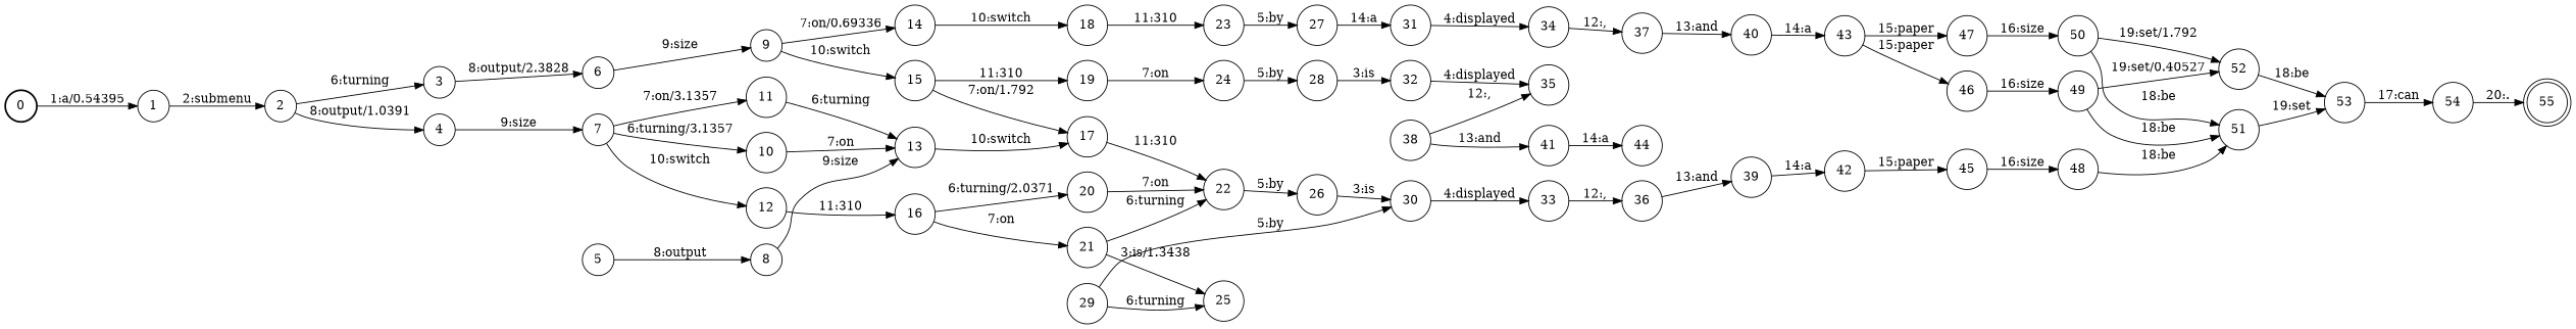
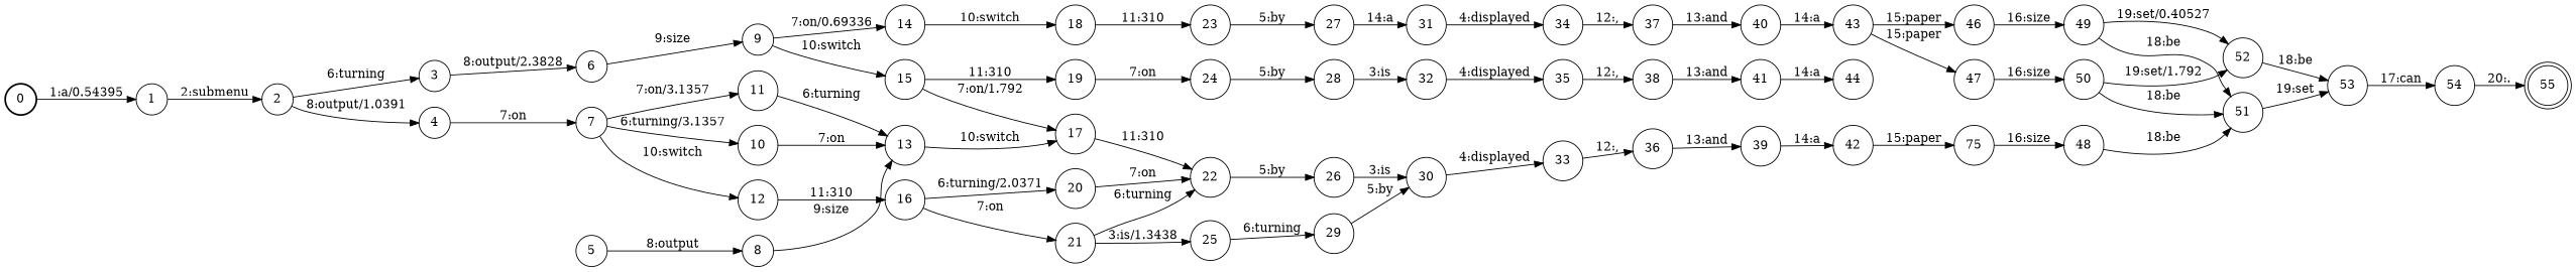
  digraph {
    nodesep=0.25
    rankdir=LR
    ranksep=0.4
    node [fontsize=14 shape=circle style=solid]
    edge [fontsize=14]
    n1 [label=0 style=bold]
    n2 [label=1]
    n3 [label=2]
    n4 [label=3]
    n5 [label=4]
    n6 [label=6]
    n7 [label=7]
    n8 [label=5]
    n9 [label=8]
    n10 [label=9]
    n11 [label=10]
    n12 [label=11]
    n13 [label=12]
    n14 [label=13]
    n15 [label=14]
    n16 [label=15]
    n17 [label=16]
    n18 [label=17]
    n19 [label=18]
    n20 [label=19]
    n21 [label=20]
    n22 [label=21]
    n23 [label=22]
    n24 [label=23]
    n25 [label=24]
    n26 [label=25]
    n27 [label=26]
    n28 [label=27]
    n29 [label=28]
    n30 [label=29]
    n31 [label=30]
    n32 [label=31]
    n33 [label=32]
    n34 [label=33]
    n35 [label=34]
    n36 [label=35]
    n37 [label=36]
    n38 [label=37]
    n39 [label=38]
    n40 [label=39]
    n41 [label=40]
    n42 [label=41]
    n43 [label=42]
    n44 [label=43]
    n45 [label=44]
-   n46 [label=45]
+   n46 [label=75]
    n47 [label=46]
    n48 [label=47]
    n49 [label=48]
    n50 [label=49]
    n51 [label=50]
    n52 [label=51]
    n53 [label=52]
    n54 [label=53]
    n55 [label=54]
    n56 [label=55 shape=doublecircle]
    n1 -> n2 [label="1:a/0.54395"]
    n2 -> n3 [label="2:submenu"]
    n3 -> n4 [label="6:turning"]
    n3 -> n5 [label="8:output/1.0391"]
    n4 -> n6 [label="8:output/2.3828"]
-   n5 -> n7 [label="9:size"]
+   n5 -> n7 [label="7:on"]
    n6 -> n10 [label="9:size"]
    n7 -> n11 [label="6:turning/3.1357"]
    n7 -> n12 [label="7:on/3.1357"]
    n7 -> n13 [label="10:switch"]
    n8 -> n9 [label="8:output"]
    n9 -> n14 [label="9:size"]
    n10 -> n15 [label="7:on/0.69336"]
    n10 -> n16 [label="10:switch"]
    n11 -> n14 [label="7:on"]
    n12 -> n14 [label="6:turning"]
    n13 -> n17 [label="11:310"]
    n14 -> n18 [label="10:switch"]
    n15 -> n19 [label="10:switch"]
    n16 -> n18 [label="7:on/1.792"]
    n16 -> n20 [label="11:310"]
    n17 -> n21 [label="6:turning/2.0371"]
    n17 -> n22 [label="7:on"]
    n18 -> n23 [label="11:310"]
    n19 -> n24 [label="11:310"]
    n20 -> n25 [label="7:on"]
    n21 -> n23 [label="7:on"]
    n22 -> n23 [label="6:turning"]
    n22 -> n26 [label="3:is/1.3438"]
    n23 -> n27 [label="5:by"]
    n24 -> n28 [label="5:by"]
    n25 -> n29 [label="5:by"]
-   n30 -> n26 [label="6:turning"]
+   n26 -> n30 [label="6:turning"]
    n27 -> n31 [label="3:is"]
    n28 -> n32 [label="14:a"]
    n29 -> n33 [label="3:is"]
    n30 -> n31 [label="5:by"]
    n31 -> n34 [label="4:displayed"]
    n32 -> n35 [label="4:displayed"]
    n33 -> n36 [label="4:displayed"]
    n34 -> n37 [label="12:,"]
    n35 -> n38 [label="12:,"]
-   n39 -> n36 [label="12:,"]
+   n36 -> n39 [label="12:,"]
    n37 -> n40 [label="13:and"]
    n38 -> n41 [label="13:and"]
    n39 -> n42 [label="13:and"]
    n40 -> n43 [label="14:a"]
    n41 -> n44 [label="14:a"]
    n42 -> n45 [label="14:a"]
    n43 -> n46 [label="15:paper"]
    n44 -> n47 [label="15:paper"]
    n44 -> n48 [label="15:paper"]
    n46 -> n49 [label="16:size"]
    n47 -> n50 [label="16:size"]
    n48 -> n51 [label="16:size"]
    n49 -> n52 [label="18:be"]
    n50 -> n52 [label="18:be"]
    n50 -> n53 [label="19:set/0.40527"]
    n51 -> n52 [label="18:be"]
    n51 -> n53 [label="19:set/1.792"]
    n52 -> n54 [label="19:set"]
    n53 -> n54 [label="18:be"]
    n54 -> n55 [label="17:can"]
    n55 -> n56 [label="20:."]
  }
